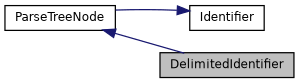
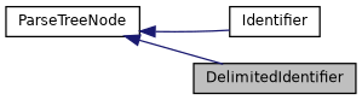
  digraph {
    rankdir=LR
    node [color=black fillcolor=white fontname=Helvetica fontsize=10 shape=record style=filled]
    edge [color=midnightblue dir=back fontname=Helvetica fontsize=10 labelfontname=Helvetica labelfontsize=10 style=solid]
    n1 [fillcolor=grey75 fontcolor=black height=0.2 label=DelimitedIdentifier width=0.4]
    n2 [height=0.2 label=Identifier width=0.4]
    n3 [height=0.2 label=ParseTreeNode width=0.4]
    n3 -> n1
-   n2 -> n3
+   n3 -> n2
  }
